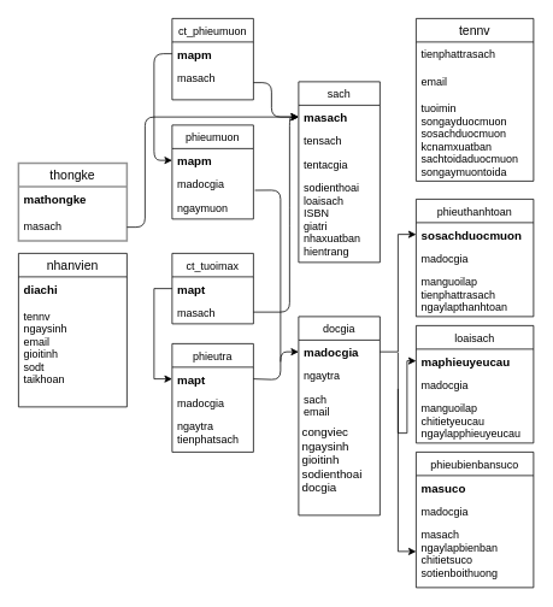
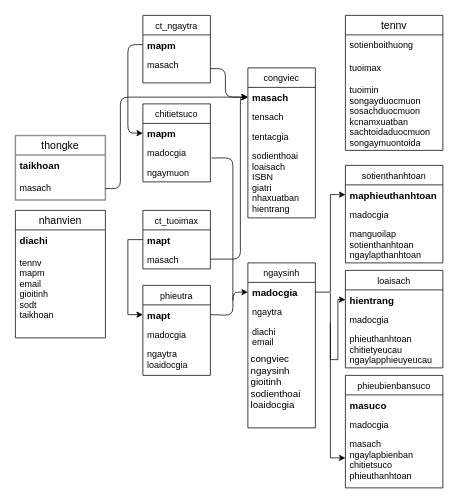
  <mxCell id="0" />
  <mxCell id="1" parent="0" />
  <mxCell id="2" value="thongke" style="swimlane;fontStyle=0;childLayout=stackLayout;horizontal=1;startSize=26;horizontalStack=0;resizeParent=1;resizeParentMax=0;resizeLast=0;collapsible=1;marginBottom=0;align=center;fontSize=14;strokeColor=#949494;strokeWidth=2;fillColor=none;" parent="1" vertex="1"><mxGeometry x="20" y="180" width="120" height="86" as="geometry" /></mxCell>
- <mxCell id="3" value="mathongke" style="text;strokeColor=none;fillColor=none;spacingLeft=4;spacingRight=4;overflow=hidden;rotatable=0;points=[[0,0.5],[1,0.5]];portConstraint=eastwest;fontSize=13;fontStyle=1" parent="2" vertex="1"><mxGeometry y="26" width="120" height="30" as="geometry" /></mxCell>
+ <mxCell id="3" value="taikhoan" style="text;strokeColor=none;fillColor=none;spacingLeft=4;spacingRight=4;overflow=hidden;rotatable=0;points=[[0,0.5],[1,0.5]];portConstraint=eastwest;fontSize=13;fontStyle=1" parent="2" vertex="1"><mxGeometry y="26" width="120" height="30" as="geometry" /></mxCell>
  <mxCell id="4" value="masach" style="text;strokeColor=none;fillColor=none;spacingLeft=4;spacingRight=4;overflow=hidden;rotatable=0;points=[[0,0.5],[1,0.5]];portConstraint=eastwest;fontSize=12;" parent="2" vertex="1"><mxGeometry y="56" width="120" height="30" as="geometry" /></mxCell>
- <mxCell id="5" value="sach" style="swimlane;fontStyle=0;childLayout=stackLayout;horizontal=1;startSize=26;fillColor=none;horizontalStack=0;resizeParent=1;resizeParentMax=0;resizeLast=0;collapsible=1;marginBottom=0;" parent="1" vertex="1"><mxGeometry x="330" y="90" width="90" height="200" as="geometry" /></mxCell>
+ <mxCell id="5" value="congviec" style="swimlane;fontStyle=0;childLayout=stackLayout;horizontal=1;startSize=26;fillColor=none;horizontalStack=0;resizeParent=1;resizeParentMax=0;resizeLast=0;collapsible=1;marginBottom=0;" parent="1" vertex="1"><mxGeometry x="330" y="90" width="90" height="200" as="geometry" /></mxCell>
  <mxCell id="6" value="masach" style="text;strokeColor=none;fillColor=none;align=left;verticalAlign=top;spacingLeft=4;spacingRight=4;overflow=hidden;rotatable=0;points=[[0,0.5],[1,0.5]];portConstraint=eastwest;fontStyle=1;fontSize=13;" parent="5" vertex="1"><mxGeometry y="26" width="90" height="26" as="geometry" /></mxCell>
  <mxCell id="7" value="tensach" style="text;strokeColor=none;fillColor=none;align=left;verticalAlign=top;spacingLeft=4;spacingRight=4;overflow=hidden;rotatable=0;points=[[0,0.5],[1,0.5]];portConstraint=eastwest;" parent="5" vertex="1"><mxGeometry y="52" width="90" height="26" as="geometry" /></mxCell>
  <mxCell id="8" value="tentacgia" style="text;strokeColor=none;fillColor=none;align=left;verticalAlign=top;spacingLeft=4;spacingRight=4;overflow=hidden;rotatable=0;points=[[0,0.5],[1,0.5]];portConstraint=eastwest;" parent="5" vertex="1"><mxGeometry y="78" width="90" height="26" as="geometry" /></mxCell>
  <mxCell id="9" value="sodienthoai&#10;loaisach&#10;ISBN&#10;giatri&#10;nhaxuatban&#10;hientrang" style="text;strokeColor=none;fillColor=none;align=left;verticalAlign=top;spacingLeft=4;spacingRight=4;overflow=hidden;rotatable=0;points=[[0,0.5],[1,0.5]];portConstraint=eastwest;" parent="5" vertex="1"><mxGeometry y="104" width="90" height="96" as="geometry" /></mxCell>
- <mxCell id="10" value="phieumuon" style="swimlane;fontStyle=0;childLayout=stackLayout;horizontal=1;startSize=26;fillColor=none;horizontalStack=0;resizeParent=1;resizeParentMax=0;resizeLast=0;collapsible=1;marginBottom=0;" parent="1" vertex="1"><mxGeometry x="190" y="138" width="90" height="104" as="geometry" /></mxCell>
+ <mxCell id="10" value="chitietsuco" style="swimlane;fontStyle=0;childLayout=stackLayout;horizontal=1;startSize=26;fillColor=none;horizontalStack=0;resizeParent=1;resizeParentMax=0;resizeLast=0;collapsible=1;marginBottom=0;" parent="1" vertex="1"><mxGeometry x="190" y="138" width="90" height="104" as="geometry" /></mxCell>
  <mxCell id="11" value="mapm" style="text;strokeColor=none;fillColor=none;align=left;verticalAlign=top;spacingLeft=4;spacingRight=4;overflow=hidden;rotatable=0;points=[[0,0.5],[1,0.5]];portConstraint=eastwest;fontStyle=1;fontSize=13;" parent="10" vertex="1"><mxGeometry y="26" width="90" height="26" as="geometry" /></mxCell>
  <mxCell id="12" value="madocgia" style="text;strokeColor=none;fillColor=none;align=left;verticalAlign=top;spacingLeft=4;spacingRight=4;overflow=hidden;rotatable=0;points=[[0,0.5],[1,0.5]];portConstraint=eastwest;" parent="10" vertex="1"><mxGeometry y="52" width="90" height="26" as="geometry" /></mxCell>
  <mxCell id="13" value="ngaymuon" style="text;strokeColor=none;fillColor=none;align=left;verticalAlign=top;spacingLeft=4;spacingRight=4;overflow=hidden;rotatable=0;points=[[0,0.5],[1,0.5]];portConstraint=eastwest;" parent="10" vertex="1"><mxGeometry y="78" width="90" height="26" as="geometry" /></mxCell>
- <mxCell id="14" value="ct_phieumuon" style="swimlane;fontStyle=0;childLayout=stackLayout;horizontal=1;startSize=26;fillColor=none;horizontalStack=0;resizeParent=1;resizeParentMax=0;resizeLast=0;collapsible=1;marginBottom=0;" parent="1" vertex="1"><mxGeometry x="190" y="20" width="90" height="90" as="geometry" /></mxCell>
+ <mxCell id="14" value="ct_ngaytra" style="swimlane;fontStyle=0;childLayout=stackLayout;horizontal=1;startSize=26;fillColor=none;horizontalStack=0;resizeParent=1;resizeParentMax=0;resizeLast=0;collapsible=1;marginBottom=0;" parent="1" vertex="1"><mxGeometry x="190" y="20" width="90" height="90" as="geometry" /></mxCell>
  <mxCell id="15" value="mapm" style="text;strokeColor=none;fillColor=none;align=left;verticalAlign=top;spacingLeft=4;spacingRight=4;overflow=hidden;rotatable=0;points=[[0,0.5],[1,0.5]];portConstraint=eastwest;fontStyle=1;fontSize=13;" parent="14" vertex="1"><mxGeometry y="26" width="90" height="26" as="geometry" /></mxCell>
  <mxCell id="16" value="masach" style="text;strokeColor=none;fillColor=none;align=left;verticalAlign=top;spacingLeft=4;spacingRight=4;overflow=hidden;rotatable=0;points=[[0,0.5],[1,0.5]];portConstraint=eastwest;" parent="14" vertex="1"><mxGeometry y="52" width="90" height="38" as="geometry" /></mxCell>
  <mxCell id="17" value="" style="edgeStyle=orthogonalEdgeStyle;rounded=0;orthogonalLoop=1;jettySize=auto;html=1;entryX=0;entryY=0.5;entryDx=0;entryDy=0;exitX=0;exitY=0.5;exitDx=0;exitDy=0;" parent="1" source="19" target="22" edge="1"><mxGeometry relative="1" as="geometry" /></mxCell>
  <mxCell id="18" value="ct_tuoimax" style="swimlane;fontStyle=0;childLayout=stackLayout;horizontal=1;startSize=26;fillColor=none;horizontalStack=0;resizeParent=1;resizeParentMax=0;resizeLast=0;collapsible=1;marginBottom=0;" parent="1" vertex="1"><mxGeometry x="190" y="280" width="90" height="78" as="geometry" /></mxCell>
  <mxCell id="19" value="mapt" style="text;strokeColor=none;fillColor=none;align=left;verticalAlign=top;spacingLeft=4;spacingRight=4;overflow=hidden;rotatable=0;points=[[0,0.5],[1,0.5]];portConstraint=eastwest;fontStyle=1;fontSize=13;" parent="18" vertex="1"><mxGeometry y="26" width="90" height="26" as="geometry" /></mxCell>
  <mxCell id="20" value="masach" style="text;strokeColor=none;fillColor=none;align=left;verticalAlign=top;spacingLeft=4;spacingRight=4;overflow=hidden;rotatable=0;points=[[0,0.5],[1,0.5]];portConstraint=eastwest;" parent="18" vertex="1"><mxGeometry y="52" width="90" height="26" as="geometry" /></mxCell>
  <mxCell id="21" value="phieutra" style="swimlane;fontStyle=0;childLayout=stackLayout;horizontal=1;startSize=26;fillColor=none;horizontalStack=0;resizeParent=1;resizeParentMax=0;resizeLast=0;collapsible=1;marginBottom=0;" parent="1" vertex="1"><mxGeometry x="190" y="380" width="90" height="120" as="geometry" /></mxCell>
  <mxCell id="22" value="mapt" style="text;strokeColor=none;fillColor=none;align=left;verticalAlign=top;spacingLeft=4;spacingRight=4;overflow=hidden;rotatable=0;points=[[0,0.5],[1,0.5]];portConstraint=eastwest;fontStyle=1;fontSize=13;" parent="21" vertex="1"><mxGeometry y="26" width="90" height="26" as="geometry" /></mxCell>
  <mxCell id="23" value="madocgia" style="text;strokeColor=none;fillColor=none;align=left;verticalAlign=top;spacingLeft=4;spacingRight=4;overflow=hidden;rotatable=0;points=[[0,0.5],[1,0.5]];portConstraint=eastwest;" parent="21" vertex="1"><mxGeometry y="52" width="90" height="26" as="geometry" /></mxCell>
- <mxCell id="24" value="ngaytra&#10;tienphatsach" style="text;strokeColor=none;fillColor=none;align=left;verticalAlign=top;spacingLeft=4;spacingRight=4;overflow=hidden;rotatable=0;points=[[0,0.5],[1,0.5]];portConstraint=eastwest;" parent="21" vertex="1"><mxGeometry y="78" width="90" height="42" as="geometry" /></mxCell>
+ <mxCell id="24" value="ngaytra&#10;loaidocgia" style="text;strokeColor=none;fillColor=none;align=left;verticalAlign=top;spacingLeft=4;spacingRight=4;overflow=hidden;rotatable=0;points=[[0,0.5],[1,0.5]];portConstraint=eastwest;" parent="21" vertex="1"><mxGeometry y="78" width="90" height="42" as="geometry" /></mxCell>
  <mxCell id="25" value="" style="edgeStyle=orthogonalEdgeStyle;rounded=0;orthogonalLoop=1;jettySize=auto;html=1;fontSize=13;exitX=1;exitY=0.5;exitDx=0;exitDy=0;entryX=0;entryY=0.5;entryDx=0;entryDy=0;" parent="1" source="27" target="33" edge="1"><mxGeometry relative="1" as="geometry" /></mxCell>
- <mxCell id="26" value="docgia" style="swimlane;fontStyle=0;childLayout=stackLayout;horizontal=1;startSize=26;fillColor=none;horizontalStack=0;resizeParent=1;resizeParentMax=0;resizeLast=0;collapsible=1;marginBottom=0;" parent="1" vertex="1"><mxGeometry x="330" y="350" width="90" height="220" as="geometry" /></mxCell>
+ <mxCell id="26" value="ngaysinh" style="swimlane;fontStyle=0;childLayout=stackLayout;horizontal=1;startSize=26;fillColor=none;horizontalStack=0;resizeParent=1;resizeParentMax=0;resizeLast=0;collapsible=1;marginBottom=0;" parent="1" vertex="1"><mxGeometry x="330" y="350" width="90" height="220" as="geometry" /></mxCell>
  <mxCell id="27" value="madocgia" style="text;strokeColor=none;fillColor=none;align=left;verticalAlign=top;spacingLeft=4;spacingRight=4;overflow=hidden;rotatable=0;points=[[0,0.5],[1,0.5]];portConstraint=eastwest;fontStyle=1;fontSize=13;" parent="26" vertex="1"><mxGeometry y="26" width="90" height="26" as="geometry" /></mxCell>
  <mxCell id="28" value="ngaytra" style="text;strokeColor=none;fillColor=none;align=left;verticalAlign=top;spacingLeft=4;spacingRight=4;overflow=hidden;rotatable=0;points=[[0,0.5],[1,0.5]];portConstraint=eastwest;" parent="26" vertex="1"><mxGeometry y="52" width="90" height="26" as="geometry" /></mxCell>
- <mxCell id="29" value="sach&#10;email" style="text;strokeColor=none;fillColor=none;align=left;verticalAlign=top;spacingLeft=4;spacingRight=4;overflow=hidden;rotatable=0;points=[[0,0.5],[1,0.5]];portConstraint=eastwest;" parent="26" vertex="1"><mxGeometry y="78" width="90" height="32" as="geometry" /></mxCell>
- <mxCell id="30" value="congviec&#10;ngaysinh&#10;gioitinh&#10;sodienthoai&#10;docgia" style="text;strokeColor=none;fillColor=none;align=left;verticalAlign=top;spacingLeft=4;spacingRight=4;overflow=hidden;rotatable=0;points=[[0,0.5],[1,0.5]];portConstraint=eastwest;fontSize=13;whiteSpace=wrap;spacing=0;spacingBottom=8;spacingTop=5;" parent="26" vertex="1"><mxGeometry y="110" width="90" height="110" as="geometry" /></mxCell>
+ <mxCell id="29" value="diachi&#10;email" style="text;strokeColor=none;fillColor=none;align=left;verticalAlign=top;spacingLeft=4;spacingRight=4;overflow=hidden;rotatable=0;points=[[0,0.5],[1,0.5]];portConstraint=eastwest;" parent="26" vertex="1"><mxGeometry y="78" width="90" height="32" as="geometry" /></mxCell>
+ <mxCell id="30" value="congviec&#10;ngaysinh&#10;gioitinh&#10;sodienthoai&#10;loaidocgia" style="text;strokeColor=none;fillColor=none;align=left;verticalAlign=top;spacingLeft=4;spacingRight=4;overflow=hidden;rotatable=0;points=[[0,0.5],[1,0.5]];portConstraint=eastwest;fontSize=13;whiteSpace=wrap;spacing=0;spacingBottom=8;spacingTop=5;" parent="26" vertex="1"><mxGeometry y="110" width="90" height="110" as="geometry" /></mxCell>
  <mxCell id="31" value="" style="edgeStyle=orthogonalEdgeStyle;rounded=0;orthogonalLoop=1;jettySize=auto;html=1;entryX=0;entryY=0.5;entryDx=0;entryDy=0;" parent="1" target="49" edge="1"><mxGeometry relative="1" as="geometry"><mxPoint x="440" y="430" as="sourcePoint" /><Array as="points"><mxPoint x="440" y="479" /><mxPoint x="450" y="479" /><mxPoint x="450" y="399" /></Array></mxGeometry></mxCell>
- <mxCell id="32" value="phieuthanhtoan" style="swimlane;fontStyle=0;childLayout=stackLayout;horizontal=1;startSize=26;fillColor=none;horizontalStack=0;resizeParent=1;resizeParentMax=0;resizeLast=0;collapsible=1;marginBottom=0;" parent="1" vertex="1"><mxGeometry x="460" y="220" width="130" height="130" as="geometry" /></mxCell>
- <mxCell id="33" value="sosachduocmuon" style="text;strokeColor=none;fillColor=none;align=left;verticalAlign=top;spacingLeft=4;spacingRight=4;overflow=hidden;rotatable=0;points=[[0,0.5],[1,0.5]];portConstraint=eastwest;fontStyle=1;fontSize=13;" parent="32" vertex="1"><mxGeometry y="26" width="130" height="26" as="geometry" /></mxCell>
+ <mxCell id="32" value="sotienthanhtoan" style="swimlane;fontStyle=0;childLayout=stackLayout;horizontal=1;startSize=26;fillColor=none;horizontalStack=0;resizeParent=1;resizeParentMax=0;resizeLast=0;collapsible=1;marginBottom=0;" parent="1" vertex="1"><mxGeometry x="460" y="220" width="130" height="130" as="geometry" /></mxCell>
+ <mxCell id="33" value="maphieuthanhtoan" style="text;strokeColor=none;fillColor=none;align=left;verticalAlign=top;spacingLeft=4;spacingRight=4;overflow=hidden;rotatable=0;points=[[0,0.5],[1,0.5]];portConstraint=eastwest;fontStyle=1;fontSize=13;" parent="32" vertex="1"><mxGeometry y="26" width="130" height="26" as="geometry" /></mxCell>
  <mxCell id="34" value="madocgia" style="text;strokeColor=none;fillColor=none;align=left;verticalAlign=top;spacingLeft=4;spacingRight=4;overflow=hidden;rotatable=0;points=[[0,0.5],[1,0.5]];portConstraint=eastwest;" parent="32" vertex="1"><mxGeometry y="52" width="130" height="26" as="geometry" /></mxCell>
- <mxCell id="35" value="manguoilap&#10;tienphattrasach&#10;ngaylapthanhtoan" style="text;strokeColor=none;fillColor=none;align=left;verticalAlign=top;spacingLeft=4;spacingRight=4;overflow=hidden;rotatable=0;points=[[0,0.5],[1,0.5]];portConstraint=eastwest;" parent="32" vertex="1"><mxGeometry y="78" width="130" height="52" as="geometry" /></mxCell>
+ <mxCell id="35" value="manguoilap&#10;sotienthanhtoan&#10;ngaylapthanhtoan" style="text;strokeColor=none;fillColor=none;align=left;verticalAlign=top;spacingLeft=4;spacingRight=4;overflow=hidden;rotatable=0;points=[[0,0.5],[1,0.5]];portConstraint=eastwest;" parent="32" vertex="1"><mxGeometry y="78" width="130" height="52" as="geometry" /></mxCell>
  <mxCell id="36" value="tennv" style="swimlane;fontStyle=0;childLayout=stackLayout;horizontal=1;startSize=26;horizontalStack=0;resizeParent=1;resizeParentMax=0;resizeLast=0;collapsible=1;marginBottom=0;align=center;fontSize=14;" parent="1" vertex="1"><mxGeometry x="460" y="20" width="130" height="180" as="geometry" /></mxCell>
- <mxCell id="37" value="tienphattrasach" style="text;strokeColor=none;fillColor=none;spacingLeft=4;spacingRight=4;overflow=hidden;rotatable=0;points=[[0,0.5],[1,0.5]];portConstraint=eastwest;fontSize=12;" parent="36" vertex="1"><mxGeometry y="26" width="130" height="30" as="geometry" /></mxCell>
- <mxCell id="38" value="email" style="text;strokeColor=none;fillColor=none;spacingLeft=4;spacingRight=4;overflow=hidden;rotatable=0;points=[[0,0.5],[1,0.5]];portConstraint=eastwest;fontSize=12;" parent="36" vertex="1"><mxGeometry y="56" width="130" height="30" as="geometry" /></mxCell>
+ <mxCell id="37" value="sotienboithuong" style="text;strokeColor=none;fillColor=none;spacingLeft=4;spacingRight=4;overflow=hidden;rotatable=0;points=[[0,0.5],[1,0.5]];portConstraint=eastwest;fontSize=12;" parent="36" vertex="1"><mxGeometry y="26" width="130" height="30" as="geometry" /></mxCell>
+ <mxCell id="38" value="tuoimax" style="text;strokeColor=none;fillColor=none;spacingLeft=4;spacingRight=4;overflow=hidden;rotatable=0;points=[[0,0.5],[1,0.5]];portConstraint=eastwest;fontSize=12;" parent="36" vertex="1"><mxGeometry y="56" width="130" height="30" as="geometry" /></mxCell>
  <mxCell id="39" value="tuoimin&#10;songayduocmuon&#10;sosachduocmuon&#10;kcnamxuatban&#10;sachtoidaduocmuon&#10;songaymuontoida" style="text;strokeColor=none;fillColor=none;spacingLeft=4;spacingRight=4;overflow=hidden;rotatable=0;points=[[0,0.5],[1,0.5]];portConstraint=eastwest;fontSize=12;" parent="36" vertex="1"><mxGeometry y="86" width="130" height="94" as="geometry" /></mxCell>
  <mxCell id="40" value="" style="endArrow=classic;html=1;fontSize=13;exitX=1;exitY=0.5;exitDx=0;exitDy=0;entryX=0;entryY=0.5;entryDx=0;entryDy=0;" parent="1" source="22" target="27" edge="1"><mxGeometry width="50" height="50" relative="1" as="geometry"><mxPoint x="300" y="380" as="sourcePoint" /><mxPoint x="350" y="330" as="targetPoint" /><Array as="points"><mxPoint x="310" y="420" /><mxPoint x="310" y="389" /></Array></mxGeometry></mxCell>
  <mxCell id="41" value="" style="endArrow=none;html=1;fontSize=13;exitX=1.018;exitY=0.777;exitDx=0;exitDy=0;exitPerimeter=0;" parent="1" source="12" edge="1"><mxGeometry width="50" height="50" relative="1" as="geometry"><mxPoint x="300" y="280" as="sourcePoint" /><mxPoint x="310" y="400" as="targetPoint" /><Array as="points"><mxPoint x="310" y="210" /></Array></mxGeometry></mxCell>
  <mxCell id="42" value="" style="endArrow=classic;html=1;fontSize=13;exitX=1;exitY=0.5;exitDx=0;exitDy=0;entryX=0;entryY=0.5;entryDx=0;entryDy=0;" parent="1" source="20" target="6" edge="1"><mxGeometry width="50" height="50" relative="1" as="geometry"><mxPoint x="300" y="280" as="sourcePoint" /><mxPoint x="350" y="230" as="targetPoint" /><Array as="points"><mxPoint x="320" y="345" /><mxPoint x="320" y="240" /><mxPoint x="320" y="129" /></Array></mxGeometry></mxCell>
  <mxCell id="43" value="" style="endArrow=classic;html=1;fontSize=13;exitX=1;exitY=0.5;exitDx=0;exitDy=0;entryX=0;entryY=0.5;entryDx=0;entryDy=0;" parent="1" source="4" target="6" edge="1"><mxGeometry width="50" height="50" relative="1" as="geometry"><mxPoint x="300" y="280" as="sourcePoint" /><mxPoint x="350" y="230" as="targetPoint" /><Array as="points"><mxPoint x="160" y="251" /><mxPoint x="160" y="129" /></Array></mxGeometry></mxCell>
  <mxCell id="44" value="nhanvien" style="swimlane;fontStyle=0;childLayout=stackLayout;horizontal=1;startSize=26;horizontalStack=0;resizeParent=1;resizeParentMax=0;resizeLast=0;collapsible=1;marginBottom=0;align=center;fontSize=14;" parent="1" vertex="1"><mxGeometry x="20" y="280" width="120" height="170" as="geometry" /></mxCell>
  <mxCell id="45" value="diachi" style="text;strokeColor=none;fillColor=none;spacingLeft=4;spacingRight=4;overflow=hidden;rotatable=0;points=[[0,0.5],[1,0.5]];portConstraint=eastwest;fontSize=13;fontStyle=1" parent="44" vertex="1"><mxGeometry y="26" width="120" height="30" as="geometry" /></mxCell>
- <mxCell id="46" value="tennv&#10;ngaysinh&#10;email&#10;gioitinh&#10;sodt&#10;taikhoan" style="text;strokeColor=none;fillColor=none;spacingLeft=4;spacingRight=4;overflow=hidden;rotatable=0;points=[[0,0.5],[1,0.5]];portConstraint=eastwest;fontSize=12;" parent="44" vertex="1"><mxGeometry y="56" width="120" height="114" as="geometry" /></mxCell>
+ <mxCell id="46" value="tennv&#10;mapm&#10;email&#10;gioitinh&#10;sodt&#10;taikhoan" style="text;strokeColor=none;fillColor=none;spacingLeft=4;spacingRight=4;overflow=hidden;rotatable=0;points=[[0,0.5],[1,0.5]];portConstraint=eastwest;fontSize=12;" parent="44" vertex="1"><mxGeometry y="56" width="120" height="114" as="geometry" /></mxCell>
  <mxCell id="47" value="" style="edgeStyle=orthogonalEdgeStyle;rounded=0;orthogonalLoop=1;jettySize=auto;html=1;" parent="1" target="52" edge="1"><mxGeometry relative="1" as="geometry"><mxPoint x="440" y="390" as="sourcePoint" /><Array as="points"><mxPoint x="440" y="610" /></Array></mxGeometry></mxCell>
  <mxCell id="48" value="loaisach" style="swimlane;fontStyle=0;childLayout=stackLayout;horizontal=1;startSize=26;fillColor=none;horizontalStack=0;resizeParent=1;resizeParentMax=0;resizeLast=0;collapsible=1;marginBottom=0;" parent="1" vertex="1"><mxGeometry x="460" y="360" width="130" height="130" as="geometry" /></mxCell>
- <mxCell id="49" value="maphieuyeucau" style="text;strokeColor=none;fillColor=none;align=left;verticalAlign=top;spacingLeft=4;spacingRight=4;overflow=hidden;rotatable=0;points=[[0,0.5],[1,0.5]];portConstraint=eastwest;fontStyle=1;fontSize=13;" parent="48" vertex="1"><mxGeometry y="26" width="130" height="26" as="geometry" /></mxCell>
+ <mxCell id="49" value="hientrang" style="text;strokeColor=none;fillColor=none;align=left;verticalAlign=top;spacingLeft=4;spacingRight=4;overflow=hidden;rotatable=0;points=[[0,0.5],[1,0.5]];portConstraint=eastwest;fontStyle=1;fontSize=13;" parent="48" vertex="1"><mxGeometry y="26" width="130" height="26" as="geometry" /></mxCell>
  <mxCell id="50" value="madocgia" style="text;strokeColor=none;fillColor=none;align=left;verticalAlign=top;spacingLeft=4;spacingRight=4;overflow=hidden;rotatable=0;points=[[0,0.5],[1,0.5]];portConstraint=eastwest;" parent="48" vertex="1"><mxGeometry y="52" width="130" height="26" as="geometry" /></mxCell>
- <mxCell id="51" value="manguoilap&#10;chitietyeucau&#10;ngaylapphieuyeucau" style="text;strokeColor=none;fillColor=none;align=left;verticalAlign=top;spacingLeft=4;spacingRight=4;overflow=hidden;rotatable=0;points=[[0,0.5],[1,0.5]];portConstraint=eastwest;" parent="48" vertex="1"><mxGeometry y="78" width="130" height="52" as="geometry" /></mxCell>
+ <mxCell id="51" value="phieuthanhtoan&#10;chitietyeucau&#10;ngaylapphieuyeucau" style="text;strokeColor=none;fillColor=none;align=left;verticalAlign=top;spacingLeft=4;spacingRight=4;overflow=hidden;rotatable=0;points=[[0,0.5],[1,0.5]];portConstraint=eastwest;" parent="48" vertex="1"><mxGeometry y="78" width="130" height="52" as="geometry" /></mxCell>
  <mxCell id="52" value="phieubienbansuco" style="swimlane;fontStyle=0;childLayout=stackLayout;horizontal=1;startSize=26;fillColor=none;horizontalStack=0;resizeParent=1;resizeParentMax=0;resizeLast=0;collapsible=1;marginBottom=0;" parent="1" vertex="1"><mxGeometry x="460" y="500" width="130" height="150" as="geometry" /></mxCell>
  <mxCell id="53" value="masuco" style="text;strokeColor=none;fillColor=none;align=left;verticalAlign=top;spacingLeft=4;spacingRight=4;overflow=hidden;rotatable=0;points=[[0,0.5],[1,0.5]];portConstraint=eastwest;fontStyle=1;fontSize=13;" parent="52" vertex="1"><mxGeometry y="26" width="130" height="26" as="geometry" /></mxCell>
  <mxCell id="54" value="madocgia" style="text;strokeColor=none;fillColor=none;align=left;verticalAlign=top;spacingLeft=4;spacingRight=4;overflow=hidden;rotatable=0;points=[[0,0.5],[1,0.5]];portConstraint=eastwest;" parent="52" vertex="1"><mxGeometry y="52" width="130" height="26" as="geometry" /></mxCell>
- <mxCell id="55" value="masach&#10;ngaylapbienban&#10;chitietsuco&#10;sotienboithuong" style="text;strokeColor=none;fillColor=none;align=left;verticalAlign=top;spacingLeft=4;spacingRight=4;overflow=hidden;rotatable=0;points=[[0,0.5],[1,0.5]];portConstraint=eastwest;" parent="52" vertex="1"><mxGeometry y="78" width="130" height="72" as="geometry" /></mxCell>
+ <mxCell id="55" value="masach&#10;ngaylapbienban&#10;chitietsuco&#10;phieuthanhtoan" style="text;strokeColor=none;fillColor=none;align=left;verticalAlign=top;spacingLeft=4;spacingRight=4;overflow=hidden;rotatable=0;points=[[0,0.5],[1,0.5]];portConstraint=eastwest;" parent="52" vertex="1"><mxGeometry y="78" width="130" height="72" as="geometry" /></mxCell>
  <mxCell id="56" value="" style="endArrow=classic;html=1;exitX=0;exitY=0.5;exitDx=0;exitDy=0;entryX=0;entryY=0.5;entryDx=0;entryDy=0;" parent="1" source="15" target="11" edge="1"><mxGeometry width="50" height="50" relative="1" as="geometry"><mxPoint x="360" y="270" as="sourcePoint" /><mxPoint x="410" y="220" as="targetPoint" /><Array as="points"><mxPoint x="170" y="59" /><mxPoint x="170" y="177" /></Array></mxGeometry></mxCell>
  <mxCell id="57" value="" style="endArrow=classic;html=1;exitX=1;exitY=0.5;exitDx=0;exitDy=0;entryX=0;entryY=0.5;entryDx=0;entryDy=0;" parent="1" source="16" target="6" edge="1"><mxGeometry width="50" height="50" relative="1" as="geometry"><mxPoint x="360" y="270" as="sourcePoint" /><mxPoint x="410" y="220" as="targetPoint" /><Array as="points"><mxPoint x="300" y="91" /><mxPoint x="300" y="129" /></Array></mxGeometry></mxCell>
